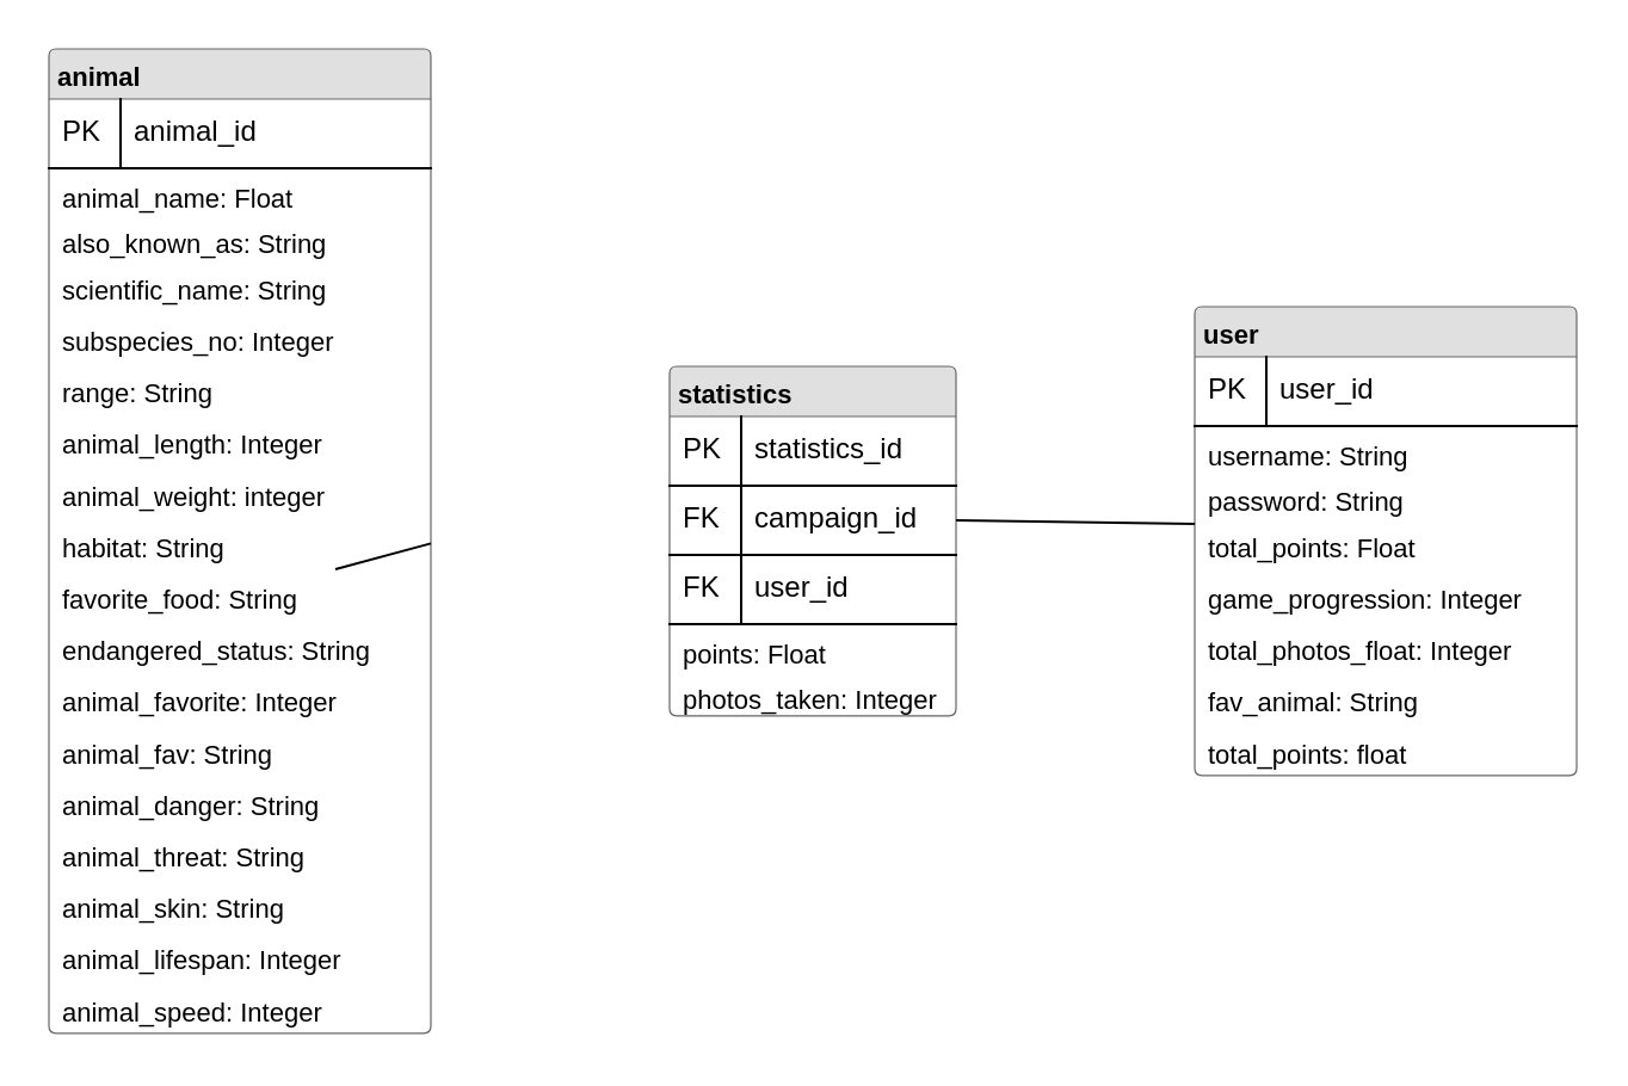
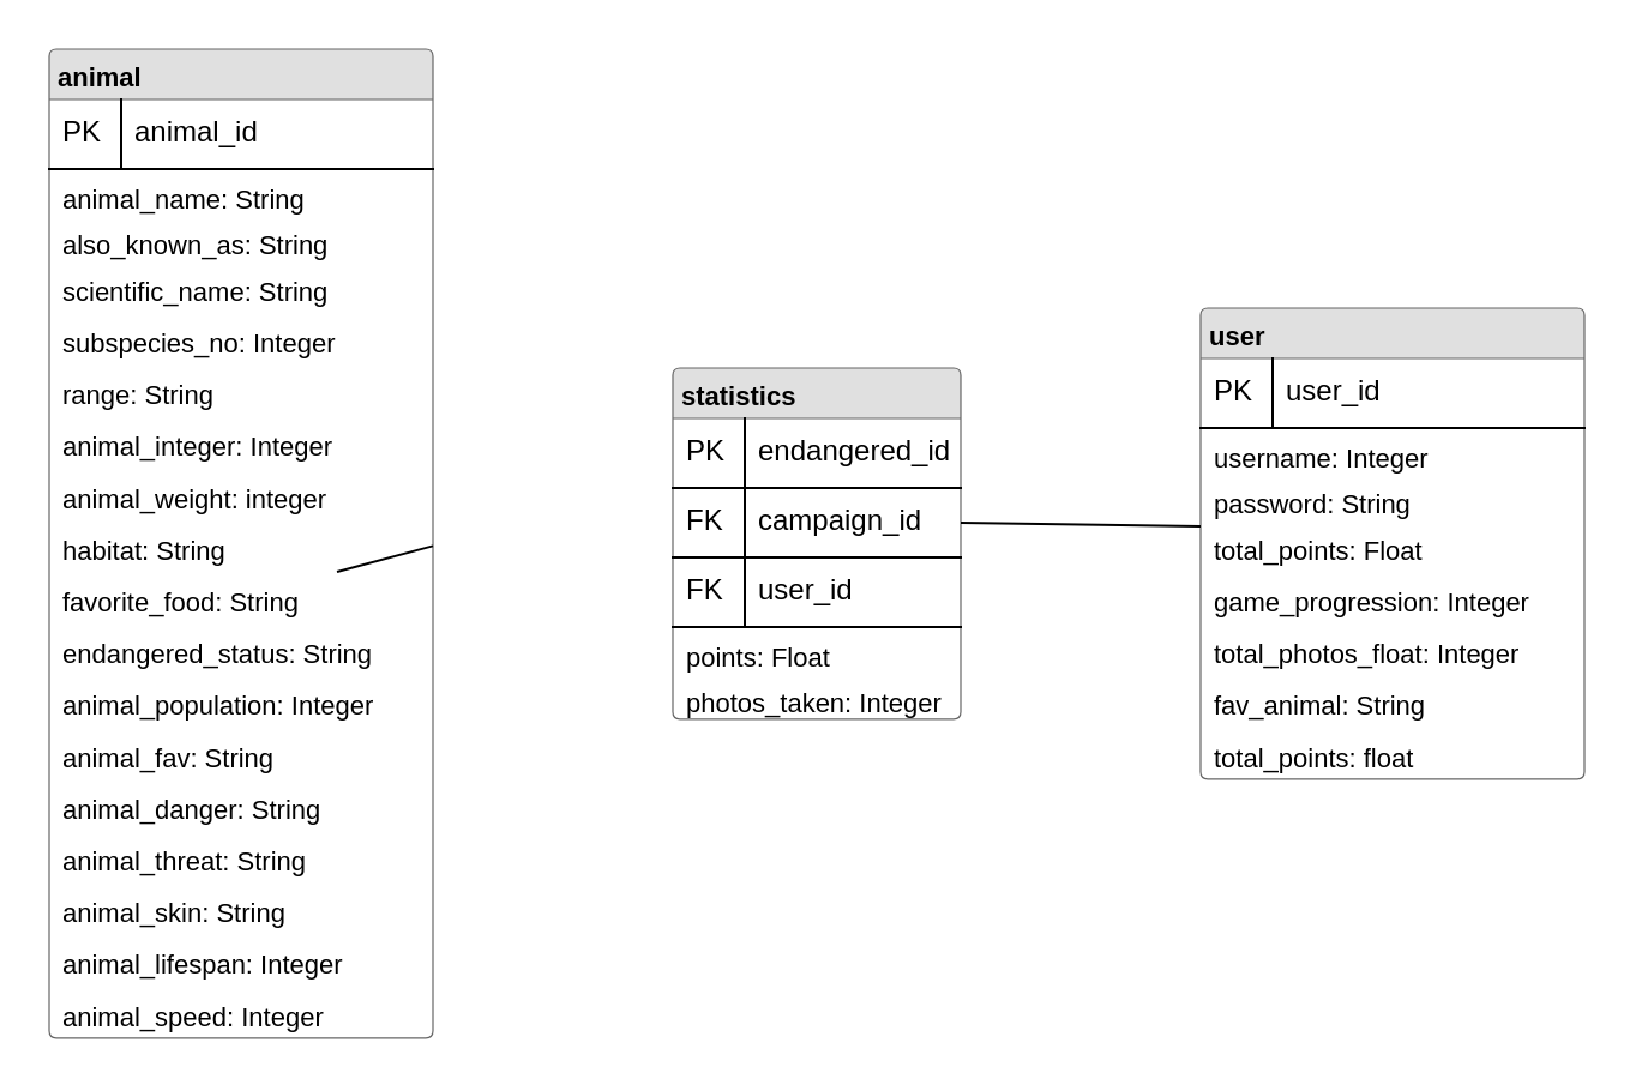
  <mxCell id="0" />
  <mxCell id="1" parent="0" />
  <mxCell id="2" value="user" style="html=1;whiteSpace=wrap;swimlane;childLayout=stackLayout;horizontal=1;horizontalStack=0;resizeParent=1;resizeParentMax=0;resizeLast=0;collapsible=1;marginBottom=0;swimlaneFillColor=#ffffff;startSize=21;fontSize=11;fontColor=#000000;align=left;spacingLeft=4.991;spacingRight=8.318;spacingTop=2.377;spacing=0;strokeColor=#666666;strokeOpacity=100;fillOpacity=100;rounded=1;absoluteArcSize=1;arcSize=6;fillColor=#ffffff;strokeWidth=0.6;fillColor=#e0e0e0;" vertex="1" parent="1"><mxGeometry x="500" y="128" width="160" height="196.4" as="geometry" /></mxCell>
  <mxCell id="3" value="user_id" style="shape=partialRectangle;top=0;left=0;right=0;bottom=1;align=left;verticalAlign=top;fillColor=none;spacingLeft=34;spacingRight=4;overflow=hidden;rotatable=0;points=[[0,0.5],[1,0.5]];portConstraint=eastwest;dropTarget=0;fontSize=12;" vertex="1" parent="2"><mxGeometry y="21" width="160" height="29" as="geometry" /></mxCell>
  <mxCell id="4" value="PK" style="shape=partialRectangle;top=0;left=0;bottom=0;fillColor=none;align=left;verticalAlign=top;spacingLeft=4;spacingRight=4;overflow=hidden;rotatable=0;points=[];portConstraint=eastwest;part=1;fontSize=12;" vertex="1" connectable="0" parent="3"><mxGeometry width="30" height="29" as="geometry" /></mxCell>
- <mxCell id="5" value="username: String" style="part=1;resizeHeight=0;strokeColor=none;align=left;verticalAlign=top;spacingLeft=4;spacingRight=4;overflow=hidden;rotatable=0;points=[[0,0.5],[1,0.5]];portConstraint=eastwest;swimlaneFillColor=#ffffff;fontSize=11;fillColor=none;strokeOpacity=100;fillOpacity=100;" vertex="1" parent="2"><mxGeometry y="50" width="160" height="19.2" as="geometry" /></mxCell>
+ <mxCell id="5" value="username: Integer" style="part=1;resizeHeight=0;strokeColor=none;align=left;verticalAlign=top;spacingLeft=4;spacingRight=4;overflow=hidden;rotatable=0;points=[[0,0.5],[1,0.5]];portConstraint=eastwest;swimlaneFillColor=#ffffff;fontSize=11;fillColor=none;strokeOpacity=100;fillOpacity=100;" vertex="1" parent="2"><mxGeometry y="50" width="160" height="19.2" as="geometry" /></mxCell>
  <mxCell id="6" value="password: String" style="part=1;resizeHeight=0;strokeColor=none;align=left;verticalAlign=top;spacingLeft=4;spacingRight=4;overflow=hidden;rotatable=0;points=[[0,0.5],[1,0.5]];portConstraint=eastwest;swimlaneFillColor=#ffffff;fontSize=11;fillColor=none;strokeOpacity=100;fillOpacity=100;" vertex="1" parent="2"><mxGeometry y="69.2" width="160" height="19.2" as="geometry" /></mxCell>
  <mxCell id="7" value="total_points: Float" style="part=1;resizeHeight=0;strokeColor=none;align=left;verticalAlign=top;spacingLeft=4;spacingRight=4;overflow=hidden;rotatable=0;points=[[0,0.5],[1,0.5]];portConstraint=eastwest;swimlaneFillColor=#ffffff;fontSize=11;fillColor=none;strokeOpacity=100;fillOpacity=100;" vertex="1" parent="2"><mxGeometry y="88.4" width="160" height="21.6" as="geometry" /></mxCell>
  <mxCell id="8" value="game_progression: Integer" style="part=1;resizeHeight=0;strokeColor=none;align=left;verticalAlign=top;spacingLeft=4;spacingRight=4;overflow=hidden;rotatable=0;points=[[0,0.5],[1,0.5]];portConstraint=eastwest;swimlaneFillColor=#ffffff;fontSize=11;fillColor=none;strokeOpacity=100;fillOpacity=100;" vertex="1" parent="2"><mxGeometry y="110" width="160" height="21.6" as="geometry" /></mxCell>
  <mxCell id="9" value="total_photos_float: Integer" style="part=1;resizeHeight=0;strokeColor=none;align=left;verticalAlign=top;spacingLeft=4;spacingRight=4;overflow=hidden;rotatable=0;points=[[0,0.5],[1,0.5]];portConstraint=eastwest;swimlaneFillColor=#ffffff;fontSize=11;fillColor=none;strokeOpacity=100;fillOpacity=100;" vertex="1" parent="2"><mxGeometry y="131.6" width="160" height="21.6" as="geometry" /></mxCell>
  <mxCell id="10" value="fav_animal: String" style="part=1;resizeHeight=0;strokeColor=none;align=left;verticalAlign=top;spacingLeft=4;spacingRight=4;overflow=hidden;rotatable=0;points=[[0,0.5],[1,0.5]];portConstraint=eastwest;swimlaneFillColor=#ffffff;fontSize=11;fillColor=none;strokeOpacity=100;fillOpacity=100;" vertex="1" parent="2"><mxGeometry y="153.2" width="160" height="21.6" as="geometry" /></mxCell>
  <mxCell id="11" value="total_points: float&#10;" style="part=1;resizeHeight=0;strokeColor=none;align=left;verticalAlign=top;spacingLeft=4;spacingRight=4;overflow=hidden;rotatable=0;points=[[0,0.5],[1,0.5]];portConstraint=eastwest;swimlaneFillColor=#ffffff;fontSize=11;fillColor=none;strokeOpacity=100;fillOpacity=100;" vertex="1" parent="2"><mxGeometry y="174.8" width="160" height="21.6" as="geometry" /></mxCell>
  <mxCell id="12" value="statistics" style="html=1;whiteSpace=wrap;swimlane;childLayout=stackLayout;horizontal=1;horizontalStack=0;resizeParent=1;resizeParentMax=0;resizeLast=0;collapsible=1;marginBottom=0;swimlaneFillColor=#ffffff;startSize=21;fontSize=11;fontColor=#000000;align=left;spacingLeft=4.991;spacingRight=8.318;spacingTop=2.377;spacing=0;strokeColor=#666666;strokeOpacity=100;fillOpacity=100;rounded=1;absoluteArcSize=1;arcSize=6;fillColor=#ffffff;strokeWidth=0.6;fillColor=#e0e0e0;" vertex="1" parent="1"><mxGeometry x="280" y="153" width="120" height="146.4" as="geometry" /></mxCell>
- <mxCell id="13" value="statistics_id" style="shape=partialRectangle;top=0;left=0;right=0;bottom=1;align=left;verticalAlign=top;fillColor=none;spacingLeft=34;spacingRight=4;overflow=hidden;rotatable=0;points=[[0,0.5],[1,0.5]];portConstraint=eastwest;dropTarget=0;fontSize=12;" vertex="1" parent="12"><mxGeometry y="21" width="120" height="29" as="geometry" /></mxCell>
+ <mxCell id="13" value="endangered_id" style="shape=partialRectangle;top=0;left=0;right=0;bottom=1;align=left;verticalAlign=top;fillColor=none;spacingLeft=34;spacingRight=4;overflow=hidden;rotatable=0;points=[[0,0.5],[1,0.5]];portConstraint=eastwest;dropTarget=0;fontSize=12;" vertex="1" parent="12"><mxGeometry y="21" width="120" height="29" as="geometry" /></mxCell>
  <mxCell id="14" value="PK" style="shape=partialRectangle;top=0;left=0;bottom=0;fillColor=none;align=left;verticalAlign=top;spacingLeft=4;spacingRight=4;overflow=hidden;rotatable=0;points=[];portConstraint=eastwest;part=1;fontSize=12;" vertex="1" connectable="0" parent="13"><mxGeometry width="30" height="29" as="geometry" /></mxCell>
  <mxCell id="15" value="campaign_id" style="shape=partialRectangle;top=0;left=0;right=0;bottom=1;align=left;verticalAlign=top;fillColor=none;spacingLeft=34;spacingRight=4;overflow=hidden;rotatable=0;points=[[0,0.5],[1,0.5]];portConstraint=eastwest;dropTarget=0;fontSize=12;" vertex="1" parent="12"><mxGeometry y="50" width="120" height="29" as="geometry" /></mxCell>
  <mxCell id="16" value="FK" style="shape=partialRectangle;top=0;left=0;bottom=0;fillColor=none;align=left;verticalAlign=top;spacingLeft=4;spacingRight=4;overflow=hidden;rotatable=0;points=[];portConstraint=eastwest;part=1;fontSize=12;" vertex="1" connectable="0" parent="15"><mxGeometry width="30" height="29" as="geometry" /></mxCell>
  <mxCell id="17" value="user_id" style="shape=partialRectangle;top=0;left=0;right=0;bottom=1;align=left;verticalAlign=top;fillColor=none;spacingLeft=34;spacingRight=4;overflow=hidden;rotatable=0;points=[[0,0.5],[1,0.5]];portConstraint=eastwest;dropTarget=0;fontSize=12;" vertex="1" parent="12"><mxGeometry y="79" width="120" height="29" as="geometry" /></mxCell>
  <mxCell id="18" value="FK" style="shape=partialRectangle;top=0;left=0;bottom=0;fillColor=none;align=left;verticalAlign=top;spacingLeft=4;spacingRight=4;overflow=hidden;rotatable=0;points=[];portConstraint=eastwest;part=1;fontSize=12;" vertex="1" connectable="0" parent="17"><mxGeometry width="30" height="29" as="geometry" /></mxCell>
  <mxCell id="19" value="points: Float" style="part=1;resizeHeight=0;strokeColor=none;align=left;verticalAlign=top;spacingLeft=4;spacingRight=4;overflow=hidden;rotatable=0;points=[[0,0.5],[1,0.5]];portConstraint=eastwest;swimlaneFillColor=#ffffff;fontSize=11;fillColor=none;strokeOpacity=100;fillOpacity=100;" vertex="1" parent="12"><mxGeometry y="108" width="120" height="19.2" as="geometry" /></mxCell>
  <mxCell id="20" value="photos_taken: Integer" style="part=1;resizeHeight=0;strokeColor=none;align=left;verticalAlign=top;spacingLeft=4;spacingRight=4;overflow=hidden;rotatable=0;points=[[0,0.5],[1,0.5]];portConstraint=eastwest;swimlaneFillColor=#ffffff;fontSize=11;fillColor=none;strokeOpacity=100;fillOpacity=100;" vertex="1" parent="12"><mxGeometry y="127.2" width="120" height="19.2" as="geometry" /></mxCell>
  <mxCell id="21" value="animal" style="html=1;whiteSpace=wrap;swimlane;childLayout=stackLayout;horizontal=1;horizontalStack=0;resizeParent=1;resizeParentMax=0;resizeLast=0;collapsible=1;marginBottom=0;swimlaneFillColor=#ffffff;startSize=21;fontSize=11;fontColor=#000000;align=left;spacingLeft=4.991;spacingRight=8.318;spacingTop=2.377;spacing=0;strokeColor=#666666;strokeOpacity=100;fillOpacity=100;rounded=1;absoluteArcSize=1;arcSize=6;fillColor=#ffffff;strokeWidth=0.6;fillColor=#e0e0e0;" vertex="1" parent="1"><mxGeometry x="20" y="20" width="160" height="412.4" as="geometry" /></mxCell>
  <mxCell id="22" value="animal_id" style="shape=partialRectangle;top=0;left=0;right=0;bottom=1;align=left;verticalAlign=top;fillColor=none;spacingLeft=34;spacingRight=4;overflow=hidden;rotatable=0;points=[[0,0.5],[1,0.5]];portConstraint=eastwest;dropTarget=0;fontSize=12;" vertex="1" parent="21"><mxGeometry y="21" width="160" height="29" as="geometry" /></mxCell>
  <mxCell id="23" value="PK" style="shape=partialRectangle;top=0;left=0;bottom=0;fillColor=none;align=left;verticalAlign=top;spacingLeft=4;spacingRight=4;overflow=hidden;rotatable=0;points=[];portConstraint=eastwest;part=1;fontSize=12;" vertex="1" connectable="0" parent="22"><mxGeometry width="30" height="29" as="geometry" /></mxCell>
- <mxCell id="24" value="animal_name: Float" style="part=1;resizeHeight=0;strokeColor=none;align=left;verticalAlign=top;spacingLeft=4;spacingRight=4;overflow=hidden;rotatable=0;points=[[0,0.5],[1,0.5]];portConstraint=eastwest;swimlaneFillColor=#ffffff;fontSize=11;fillColor=none;strokeOpacity=100;fillOpacity=100;" vertex="1" parent="21"><mxGeometry y="50" width="160" height="19.2" as="geometry" /></mxCell>
+ <mxCell id="24" value="animal_name: String" style="part=1;resizeHeight=0;strokeColor=none;align=left;verticalAlign=top;spacingLeft=4;spacingRight=4;overflow=hidden;rotatable=0;points=[[0,0.5],[1,0.5]];portConstraint=eastwest;swimlaneFillColor=#ffffff;fontSize=11;fillColor=none;strokeOpacity=100;fillOpacity=100;" vertex="1" parent="21"><mxGeometry y="50" width="160" height="19.2" as="geometry" /></mxCell>
  <mxCell id="25" value="also_known_as: String" style="part=1;resizeHeight=0;strokeColor=none;align=left;verticalAlign=top;spacingLeft=4;spacingRight=4;overflow=hidden;rotatable=0;points=[[0,0.5],[1,0.5]];portConstraint=eastwest;swimlaneFillColor=#ffffff;fontSize=11;fillColor=none;strokeOpacity=100;fillOpacity=100;" vertex="1" parent="21"><mxGeometry y="69.2" width="160" height="19.2" as="geometry" /></mxCell>
  <mxCell id="26" value="scientific_name: String" style="part=1;resizeHeight=0;strokeColor=none;align=left;verticalAlign=top;spacingLeft=4;spacingRight=4;overflow=hidden;rotatable=0;points=[[0,0.5],[1,0.5]];portConstraint=eastwest;swimlaneFillColor=#ffffff;fontSize=11;fillColor=none;strokeOpacity=100;fillOpacity=100;" vertex="1" parent="21"><mxGeometry y="88.4" width="160" height="21.6" as="geometry" /></mxCell>
  <mxCell id="27" value="subspecies_no: Integer" style="part=1;resizeHeight=0;strokeColor=none;align=left;verticalAlign=top;spacingLeft=4;spacingRight=4;overflow=hidden;rotatable=0;points=[[0,0.5],[1,0.5]];portConstraint=eastwest;swimlaneFillColor=#ffffff;fontSize=11;fillColor=none;strokeOpacity=100;fillOpacity=100;" vertex="1" parent="21"><mxGeometry y="110" width="160" height="21.6" as="geometry" /></mxCell>
  <mxCell id="28" value="range: String" style="part=1;resizeHeight=0;strokeColor=none;align=left;verticalAlign=top;spacingLeft=4;spacingRight=4;overflow=hidden;rotatable=0;points=[[0,0.5],[1,0.5]];portConstraint=eastwest;swimlaneFillColor=#ffffff;fontSize=11;fillColor=none;strokeOpacity=100;fillOpacity=100;" vertex="1" parent="21"><mxGeometry y="131.6" width="160" height="21.6" as="geometry" /></mxCell>
- <mxCell id="29" value="animal_length: Integer" style="part=1;resizeHeight=0;strokeColor=none;align=left;verticalAlign=top;spacingLeft=4;spacingRight=4;overflow=hidden;rotatable=0;points=[[0,0.5],[1,0.5]];portConstraint=eastwest;swimlaneFillColor=#ffffff;fontSize=11;fillColor=none;strokeOpacity=100;fillOpacity=100;" vertex="1" parent="21"><mxGeometry y="153.2" width="160" height="21.6" as="geometry" /></mxCell>
+ <mxCell id="29" value="animal_integer: Integer" style="part=1;resizeHeight=0;strokeColor=none;align=left;verticalAlign=top;spacingLeft=4;spacingRight=4;overflow=hidden;rotatable=0;points=[[0,0.5],[1,0.5]];portConstraint=eastwest;swimlaneFillColor=#ffffff;fontSize=11;fillColor=none;strokeOpacity=100;fillOpacity=100;" vertex="1" parent="21"><mxGeometry y="153.2" width="160" height="21.6" as="geometry" /></mxCell>
  <mxCell id="30" value="animal_weight: integer" style="part=1;resizeHeight=0;strokeColor=none;align=left;verticalAlign=top;spacingLeft=4;spacingRight=4;overflow=hidden;rotatable=0;points=[[0,0.5],[1,0.5]];portConstraint=eastwest;swimlaneFillColor=#ffffff;fontSize=11;fillColor=none;strokeOpacity=100;fillOpacity=100;" vertex="1" parent="21"><mxGeometry y="174.8" width="160" height="21.6" as="geometry" /></mxCell>
  <mxCell id="31" value="habitat: String" style="part=1;resizeHeight=0;strokeColor=none;align=left;verticalAlign=top;spacingLeft=4;spacingRight=4;overflow=hidden;rotatable=0;points=[[0,0.5],[1,0.5]];portConstraint=eastwest;swimlaneFillColor=#ffffff;fontSize=11;fillColor=none;strokeOpacity=100;fillOpacity=100;" vertex="1" parent="21"><mxGeometry y="196.4" width="160" height="21.6" as="geometry" /></mxCell>
  <mxCell id="32" value="favorite_food: String" style="part=1;resizeHeight=0;strokeColor=none;align=left;verticalAlign=top;spacingLeft=4;spacingRight=4;overflow=hidden;rotatable=0;points=[[0,0.5],[1,0.5]];portConstraint=eastwest;swimlaneFillColor=#ffffff;fontSize=11;fillColor=none;strokeOpacity=100;fillOpacity=100;" vertex="1" parent="21"><mxGeometry y="218.0" width="160" height="21.6" as="geometry" /></mxCell>
  <mxCell id="33" value="endangered_status: String" style="part=1;resizeHeight=0;strokeColor=none;align=left;verticalAlign=top;spacingLeft=4;spacingRight=4;overflow=hidden;rotatable=0;points=[[0,0.5],[1,0.5]];portConstraint=eastwest;swimlaneFillColor=#ffffff;fontSize=11;fillColor=none;strokeOpacity=100;fillOpacity=100;" vertex="1" parent="21"><mxGeometry y="239.6" width="160" height="21.6" as="geometry" /></mxCell>
- <mxCell id="34" value="animal_favorite: Integer" style="part=1;resizeHeight=0;strokeColor=none;align=left;verticalAlign=top;spacingLeft=4;spacingRight=4;overflow=hidden;rotatable=0;points=[[0,0.5],[1,0.5]];portConstraint=eastwest;swimlaneFillColor=#ffffff;fontSize=11;fillColor=none;strokeOpacity=100;fillOpacity=100;" vertex="1" parent="21"><mxGeometry y="261.2" width="160" height="21.6" as="geometry" /></mxCell>
+ <mxCell id="34" value="animal_population: Integer" style="part=1;resizeHeight=0;strokeColor=none;align=left;verticalAlign=top;spacingLeft=4;spacingRight=4;overflow=hidden;rotatable=0;points=[[0,0.5],[1,0.5]];portConstraint=eastwest;swimlaneFillColor=#ffffff;fontSize=11;fillColor=none;strokeOpacity=100;fillOpacity=100;" vertex="1" parent="21"><mxGeometry y="261.2" width="160" height="21.6" as="geometry" /></mxCell>
  <mxCell id="35" value="animal_fav: String" style="part=1;resizeHeight=0;strokeColor=none;align=left;verticalAlign=top;spacingLeft=4;spacingRight=4;overflow=hidden;rotatable=0;points=[[0,0.5],[1,0.5]];portConstraint=eastwest;swimlaneFillColor=#ffffff;fontSize=11;fillColor=none;strokeOpacity=100;fillOpacity=100;" vertex="1" parent="21"><mxGeometry y="282.8" width="160" height="21.6" as="geometry" /></mxCell>
  <mxCell id="36" value="animal_danger: String" style="part=1;resizeHeight=0;strokeColor=none;align=left;verticalAlign=top;spacingLeft=4;spacingRight=4;overflow=hidden;rotatable=0;points=[[0,0.5],[1,0.5]];portConstraint=eastwest;swimlaneFillColor=#ffffff;fontSize=11;fillColor=none;strokeOpacity=100;fillOpacity=100;" vertex="1" parent="21"><mxGeometry y="304.4" width="160" height="21.6" as="geometry" /></mxCell>
  <mxCell id="37" value="animal_threat: String" style="part=1;resizeHeight=0;strokeColor=none;align=left;verticalAlign=top;spacingLeft=4;spacingRight=4;overflow=hidden;rotatable=0;points=[[0,0.5],[1,0.5]];portConstraint=eastwest;swimlaneFillColor=#ffffff;fontSize=11;fillColor=none;strokeOpacity=100;fillOpacity=100;" vertex="1" parent="21"><mxGeometry y="326.0" width="160" height="21.6" as="geometry" /></mxCell>
  <mxCell id="38" value="animal_skin: String" style="part=1;resizeHeight=0;strokeColor=none;align=left;verticalAlign=top;spacingLeft=4;spacingRight=4;overflow=hidden;rotatable=0;points=[[0,0.5],[1,0.5]];portConstraint=eastwest;swimlaneFillColor=#ffffff;fontSize=11;fillColor=none;strokeOpacity=100;fillOpacity=100;" vertex="1" parent="21"><mxGeometry y="347.6" width="160" height="21.6" as="geometry" /></mxCell>
  <mxCell id="39" value="animal_lifespan: Integer" style="part=1;resizeHeight=0;strokeColor=none;align=left;verticalAlign=top;spacingLeft=4;spacingRight=4;overflow=hidden;rotatable=0;points=[[0,0.5],[1,0.5]];portConstraint=eastwest;swimlaneFillColor=#ffffff;fontSize=11;fillColor=none;strokeOpacity=100;fillOpacity=100;" vertex="1" parent="21"><mxGeometry y="369.2" width="160" height="21.6" as="geometry" /></mxCell>
  <mxCell id="40" value="animal_speed: Integer" style="part=1;resizeHeight=0;strokeColor=none;align=left;verticalAlign=top;spacingLeft=4;spacingRight=4;overflow=hidden;rotatable=0;points=[[0,0.5],[1,0.5]];portConstraint=eastwest;swimlaneFillColor=#ffffff;fontSize=11;fillColor=none;strokeOpacity=100;fillOpacity=100;" vertex="1" parent="21"><mxGeometry y="390.8" width="160" height="21.6" as="geometry" /></mxCell>
  <mxCell id="41" value="" style="endArrow=none;html=1;exitX=1;exitY=0.5;exitDx=0;exitDy=0;" edge="1" parent="1" source="15"><mxGeometry width="50" height="50" relative="1" as="geometry"><mxPoint x="510" y="269" as="sourcePoint" /><mxPoint x="500" y="219" as="targetPoint" /></mxGeometry></mxCell>
  <mxCell id="42" value="" style="endArrow=none;html=1;exitX=1;exitY=0.5;exitDx=0;exitDy=0;" edge="1" parent="1" source="31" target="32"><mxGeometry width="50" height="50" relative="1" as="geometry"><mxPoint x="220" y="249" as="sourcePoint" /><mxPoint x="270" y="199" as="targetPoint" /></mxGeometry></mxCell>
